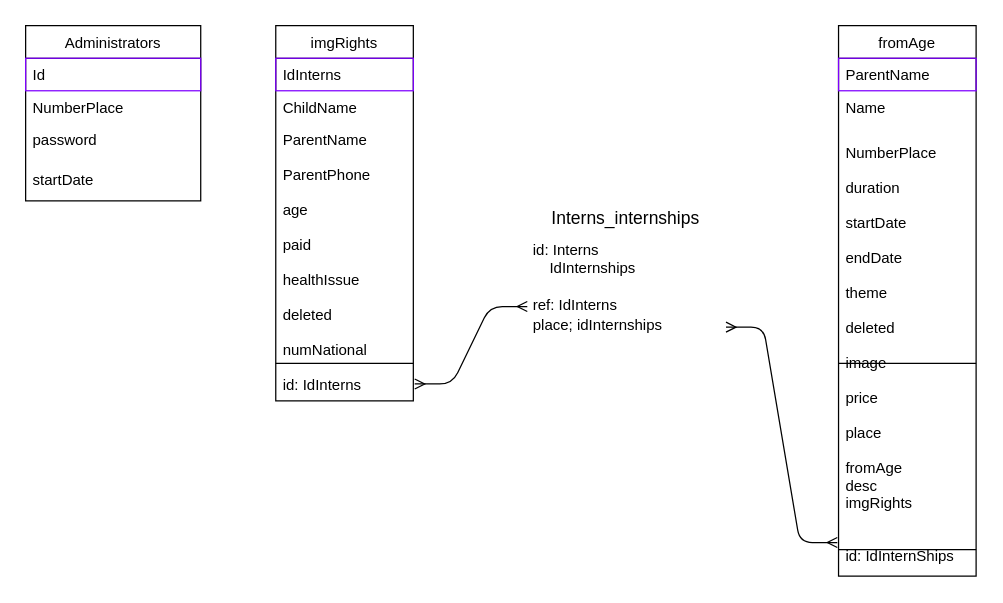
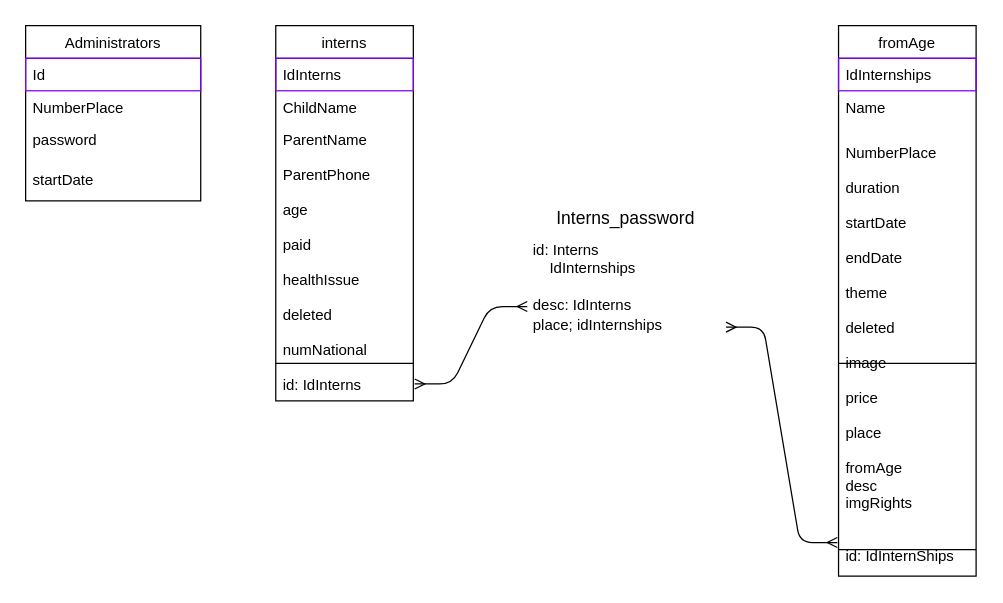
  <mxCell id="0" />
  <mxCell id="1" parent="0" />
  <mxCell id="2" value="Administrators" style="swimlane;fontStyle=0;childLayout=stackLayout;horizontal=1;startSize=26;fillColor=none;horizontalStack=0;resizeParent=1;resizeParentMax=0;resizeLast=0;collapsible=1;marginBottom=0;" parent="1" vertex="1"><mxGeometry x="20" y="20" width="140" height="140" as="geometry" /></mxCell>
  <mxCell id="3" value="Id" style="text;strokeColor=#7F00FF;fillColor=none;align=left;verticalAlign=top;spacingLeft=4;spacingRight=4;overflow=hidden;rotatable=0;points=[[0,0.5],[1,0.5]];portConstraint=eastwest;" parent="2" vertex="1"><mxGeometry y="26" width="140" height="26" as="geometry" /></mxCell>
  <mxCell id="4" value="NumberPlace" style="text;strokeColor=none;fillColor=none;align=left;verticalAlign=top;spacingLeft=4;spacingRight=4;overflow=hidden;rotatable=0;points=[[0,0.5],[1,0.5]];portConstraint=eastwest;" parent="2" vertex="1"><mxGeometry y="52" width="140" height="26" as="geometry" /></mxCell>
  <mxCell id="5" value="password" style="text;strokeColor=none;fillColor=none;align=left;verticalAlign=top;spacingLeft=4;spacingRight=4;overflow=hidden;rotatable=0;points=[[0,0.5],[1,0.5]];portConstraint=eastwest;" parent="2" vertex="1"><mxGeometry y="78" width="140" height="32" as="geometry" /></mxCell>
  <mxCell id="6" value="startDate" style="text;strokeColor=none;fillColor=none;align=left;verticalAlign=top;spacingLeft=4;spacingRight=4;overflow=hidden;rotatable=0;points=[[0,0.5],[1,0.5]];portConstraint=eastwest;" parent="2" vertex="1"><mxGeometry y="110" width="140" height="30" as="geometry" /></mxCell>
- <mxCell id="7" value="imgRights" style="swimlane;fontStyle=0;childLayout=stackLayout;horizontal=1;startSize=26;fillColor=none;horizontalStack=0;resizeParent=1;resizeParentMax=0;resizeLast=0;collapsible=1;marginBottom=0;" parent="1" vertex="1"><mxGeometry x="220" y="20" width="110" height="300" as="geometry" /></mxCell>
+ <mxCell id="7" value="interns" style="swimlane;fontStyle=0;childLayout=stackLayout;horizontal=1;startSize=26;fillColor=none;horizontalStack=0;resizeParent=1;resizeParentMax=0;resizeLast=0;collapsible=1;marginBottom=0;" parent="1" vertex="1"><mxGeometry x="220" y="20" width="110" height="300" as="geometry" /></mxCell>
  <mxCell id="8" value="IdInterns" style="text;strokeColor=#7F00FF;fillColor=none;align=left;verticalAlign=top;spacingLeft=4;spacingRight=4;overflow=hidden;rotatable=0;points=[[0,0.5],[1,0.5]];portConstraint=eastwest;" parent="7" vertex="1"><mxGeometry y="26" width="110" height="26" as="geometry" /></mxCell>
  <mxCell id="9" value="ChildName" style="text;strokeColor=none;fillColor=none;align=left;verticalAlign=top;spacingLeft=4;spacingRight=4;overflow=hidden;rotatable=0;points=[[0,0.5],[1,0.5]];portConstraint=eastwest;" parent="7" vertex="1"><mxGeometry y="52" width="110" height="26" as="geometry" /></mxCell>
  <mxCell id="10" value="ParentName&#10;&#10;ParentPhone&#10;&#10;age&#10;&#10;paid&#10;&#10;healthIssue&#10;&#10;deleted&#10;&#10;numNational&#10; &#10;id: IdInterns&#10;&#10;&#10;" style="text;strokeColor=none;fillColor=none;align=left;verticalAlign=top;spacingLeft=4;spacingRight=4;overflow=hidden;rotatable=0;points=[[0,0.5],[1,0.5]];portConstraint=eastwest;" parent="7" vertex="1"><mxGeometry y="78" width="110" height="222" as="geometry" /></mxCell>
  <mxCell id="11" value="" style="endArrow=none;html=1;rounded=0;" parent="7" edge="1"><mxGeometry relative="1" as="geometry"><mxPoint y="270" as="sourcePoint" /><mxPoint x="110" y="270" as="targetPoint" /></mxGeometry></mxCell>
  <mxCell id="12" value="fromAge" style="swimlane;fontStyle=0;childLayout=stackLayout;horizontal=1;startSize=26;fillColor=none;horizontalStack=0;resizeParent=1;resizeParentMax=0;resizeLast=0;collapsible=1;marginBottom=0;" parent="1" vertex="1"><mxGeometry x="670" y="20" width="110" height="440" as="geometry" /></mxCell>
- <mxCell id="13" value="ParentName" style="text;strokeColor=#7F00FF;fillColor=none;align=left;verticalAlign=top;spacingLeft=4;spacingRight=4;overflow=hidden;rotatable=0;points=[[0,0.5],[1,0.5]];portConstraint=eastwest;" parent="12" vertex="1"><mxGeometry y="26" width="110" height="26" as="geometry" /></mxCell>
+ <mxCell id="13" value="IdInternships" style="text;strokeColor=#7F00FF;fillColor=none;align=left;verticalAlign=top;spacingLeft=4;spacingRight=4;overflow=hidden;rotatable=0;points=[[0,0.5],[1,0.5]];portConstraint=eastwest;" parent="12" vertex="1"><mxGeometry y="26" width="110" height="26" as="geometry" /></mxCell>
  <mxCell id="14" value="" style="endArrow=none;html=1;rounded=0;" parent="12" edge="1"><mxGeometry relative="1" as="geometry"><mxPoint y="270" as="sourcePoint" /><mxPoint x="110" y="270" as="targetPoint" /></mxGeometry></mxCell>
  <mxCell id="15" value="" style="group" parent="12" vertex="1" connectable="0"><mxGeometry y="52" width="110" height="388" as="geometry" /></mxCell>
  <mxCell id="16" value="Name" style="text;strokeColor=none;fillColor=none;align=left;verticalAlign=top;spacingLeft=4;spacingRight=4;overflow=hidden;rotatable=0;points=[[0,0.5],[1,0.5]];portConstraint=eastwest;" parent="15" vertex="1"><mxGeometry width="110" height="40.677" as="geometry" /></mxCell>
  <mxCell id="17" value="NumberPlace&#10;&#10;duration&#10;&#10;startDate&#10;&#10;endDate&#10;&#10;theme&#10;&#10;deleted &#10;&#10;image&#10;&#10;price&#10;&#10;place&#10;&#10;fromAge&#10;desc&#10;imgRights&#10;&#10;&#10;id: IdInternShips" style="text;strokeColor=none;fillColor=none;align=left;verticalAlign=top;spacingLeft=4;spacingRight=4;overflow=hidden;rotatable=0;points=[[0,0.5],[1,0.5]];portConstraint=eastwest;" parent="15" vertex="1"><mxGeometry y="36.459" width="110" height="347.323" as="geometry" /></mxCell>
  <mxCell id="18" value="" style="endArrow=none;html=1;rounded=0;" parent="15" edge="1"><mxGeometry relative="1" as="geometry"><mxPoint y="366.915" as="sourcePoint" /><mxPoint x="110" y="366.915" as="targetPoint" /></mxGeometry></mxCell>
- <mxCell id="19" value="Interns_internships" style="swimlane;fontStyle=0;childLayout=stackLayout;horizontal=1;startSize=26;horizontalStack=0;resizeParent=1;resizeParentMax=0;resizeLast=0;collapsible=1;marginBottom=0;align=center;fontSize=14;strokeColor=#FFFFFF;" parent="1" vertex="1"><mxGeometry x="420" y="160" width="160" height="116" as="geometry" /></mxCell>
+ <mxCell id="19" value="Interns_password" style="swimlane;fontStyle=0;childLayout=stackLayout;horizontal=1;startSize=26;horizontalStack=0;resizeParent=1;resizeParentMax=0;resizeLast=0;collapsible=1;marginBottom=0;align=center;fontSize=14;strokeColor=#FFFFFF;" parent="1" vertex="1"><mxGeometry x="420" y="160" width="160" height="116" as="geometry" /></mxCell>
  <mxCell id="20" value="id: Interns&#10;    IdInternships" style="text;strokeColor=none;fillColor=none;spacingLeft=4;spacingRight=4;overflow=hidden;rotatable=0;points=[[0,0.5],[1,0.5]];portConstraint=eastwest;fontSize=12;" parent="19" vertex="1"><mxGeometry y="26" width="160" height="30" as="geometry" /></mxCell>
- <mxCell id="21" value="&#10;ref: IdInterns" style="text;strokeColor=none;fillColor=none;spacingLeft=4;spacingRight=4;overflow=hidden;rotatable=0;points=[[0,0.5],[1,0.5]];portConstraint=eastwest;fontSize=12;" parent="19" vertex="1"><mxGeometry y="56" width="160" height="30" as="geometry" /></mxCell>
+ <mxCell id="21" value="&#10;desc: IdInterns" style="text;strokeColor=none;fillColor=none;spacingLeft=4;spacingRight=4;overflow=hidden;rotatable=0;points=[[0,0.5],[1,0.5]];portConstraint=eastwest;fontSize=12;" parent="19" vertex="1"><mxGeometry y="56" width="160" height="30" as="geometry" /></mxCell>
  <mxCell id="22" value="place; idInternships" style="text;strokeColor=none;fillColor=none;spacingLeft=4;spacingRight=4;overflow=hidden;rotatable=0;points=[[0,0.5],[1,0.5]];portConstraint=eastwest;fontSize=12;" parent="19" vertex="1"><mxGeometry y="86" width="160" height="30" as="geometry" /></mxCell>
  <mxCell id="23" value="" style="edgeStyle=entityRelationEdgeStyle;fontSize=12;html=1;endArrow=ERmany;startArrow=ERmany;exitX=1.01;exitY=0.939;exitDx=0;exitDy=0;exitPerimeter=0;entryX=0.007;entryY=-0.05;entryDx=0;entryDy=0;entryPerimeter=0;" parent="1" source="10" target="22" edge="1"><mxGeometry width="100" height="100" relative="1" as="geometry"><mxPoint x="440" y="310" as="sourcePoint" /><mxPoint x="540" y="210" as="targetPoint" /></mxGeometry></mxCell>
  <mxCell id="24" value="" style="edgeStyle=entityRelationEdgeStyle;fontSize=12;html=1;endArrow=ERmany;startArrow=ERmany;entryX=-0.009;entryY=0.935;entryDx=0;entryDy=0;entryPerimeter=0;exitX=1;exitY=0.5;exitDx=0;exitDy=0;" parent="1" source="22" target="17" edge="1"><mxGeometry width="100" height="100" relative="1" as="geometry"><mxPoint x="440" y="310" as="sourcePoint" /><mxPoint x="540" y="210" as="targetPoint" /></mxGeometry></mxCell>
